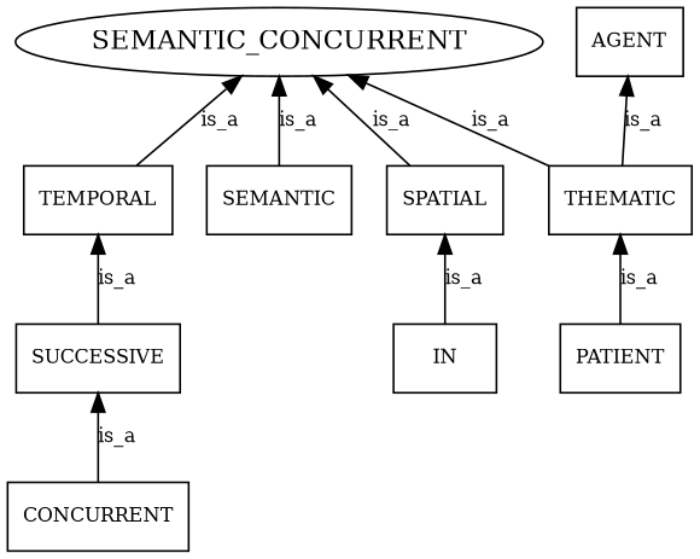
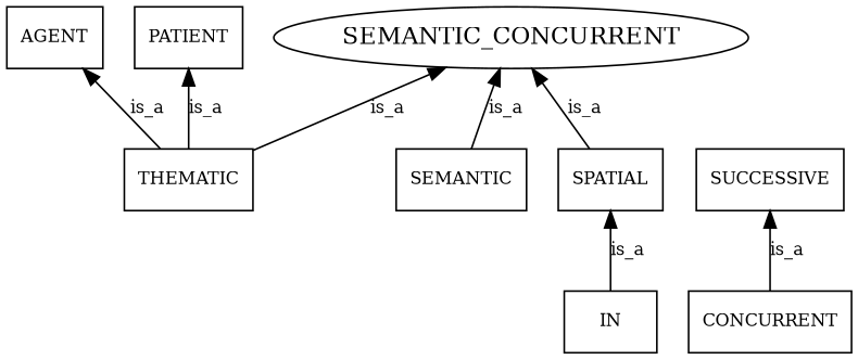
  digraph {
    fontname=consolas
    rankdir=BT
    node [color=black fillcolor=white fontsize=10 shape=box style=filled]
    edge [fontsize=10]
    n1 [label=THEMATIC]
    n2 [label=SEMANTIC_CONCURRENT color="" fillcolor="" fontsize="" shape="" style=""]
    n3 [label=AGENT]
    n4 [label=PATIENT]
-   n5 [label=TEMPORAL]
    n6 [label=CONCURRENT]
    n7 [label=SUCCESSIVE]
    n8 [label=SEMANTIC]
    n9 [label=SPATIAL]
    n10 [label=IN]
    n1 -> n2 [label=is_a]
    n1 -> n3 [label=is_a]
-   n4 -> n1 [label=is_a]
-   n5 -> n2 [label=is_a]
+   n1 -> n4 [label=is_a]
    n6 -> n7 [label=is_a]
-   n7 -> n5 [label=is_a]
    n8 -> n2 [label=is_a]
    n9 -> n2 [label=is_a]
    n10 -> n9 [label=is_a]
  }
